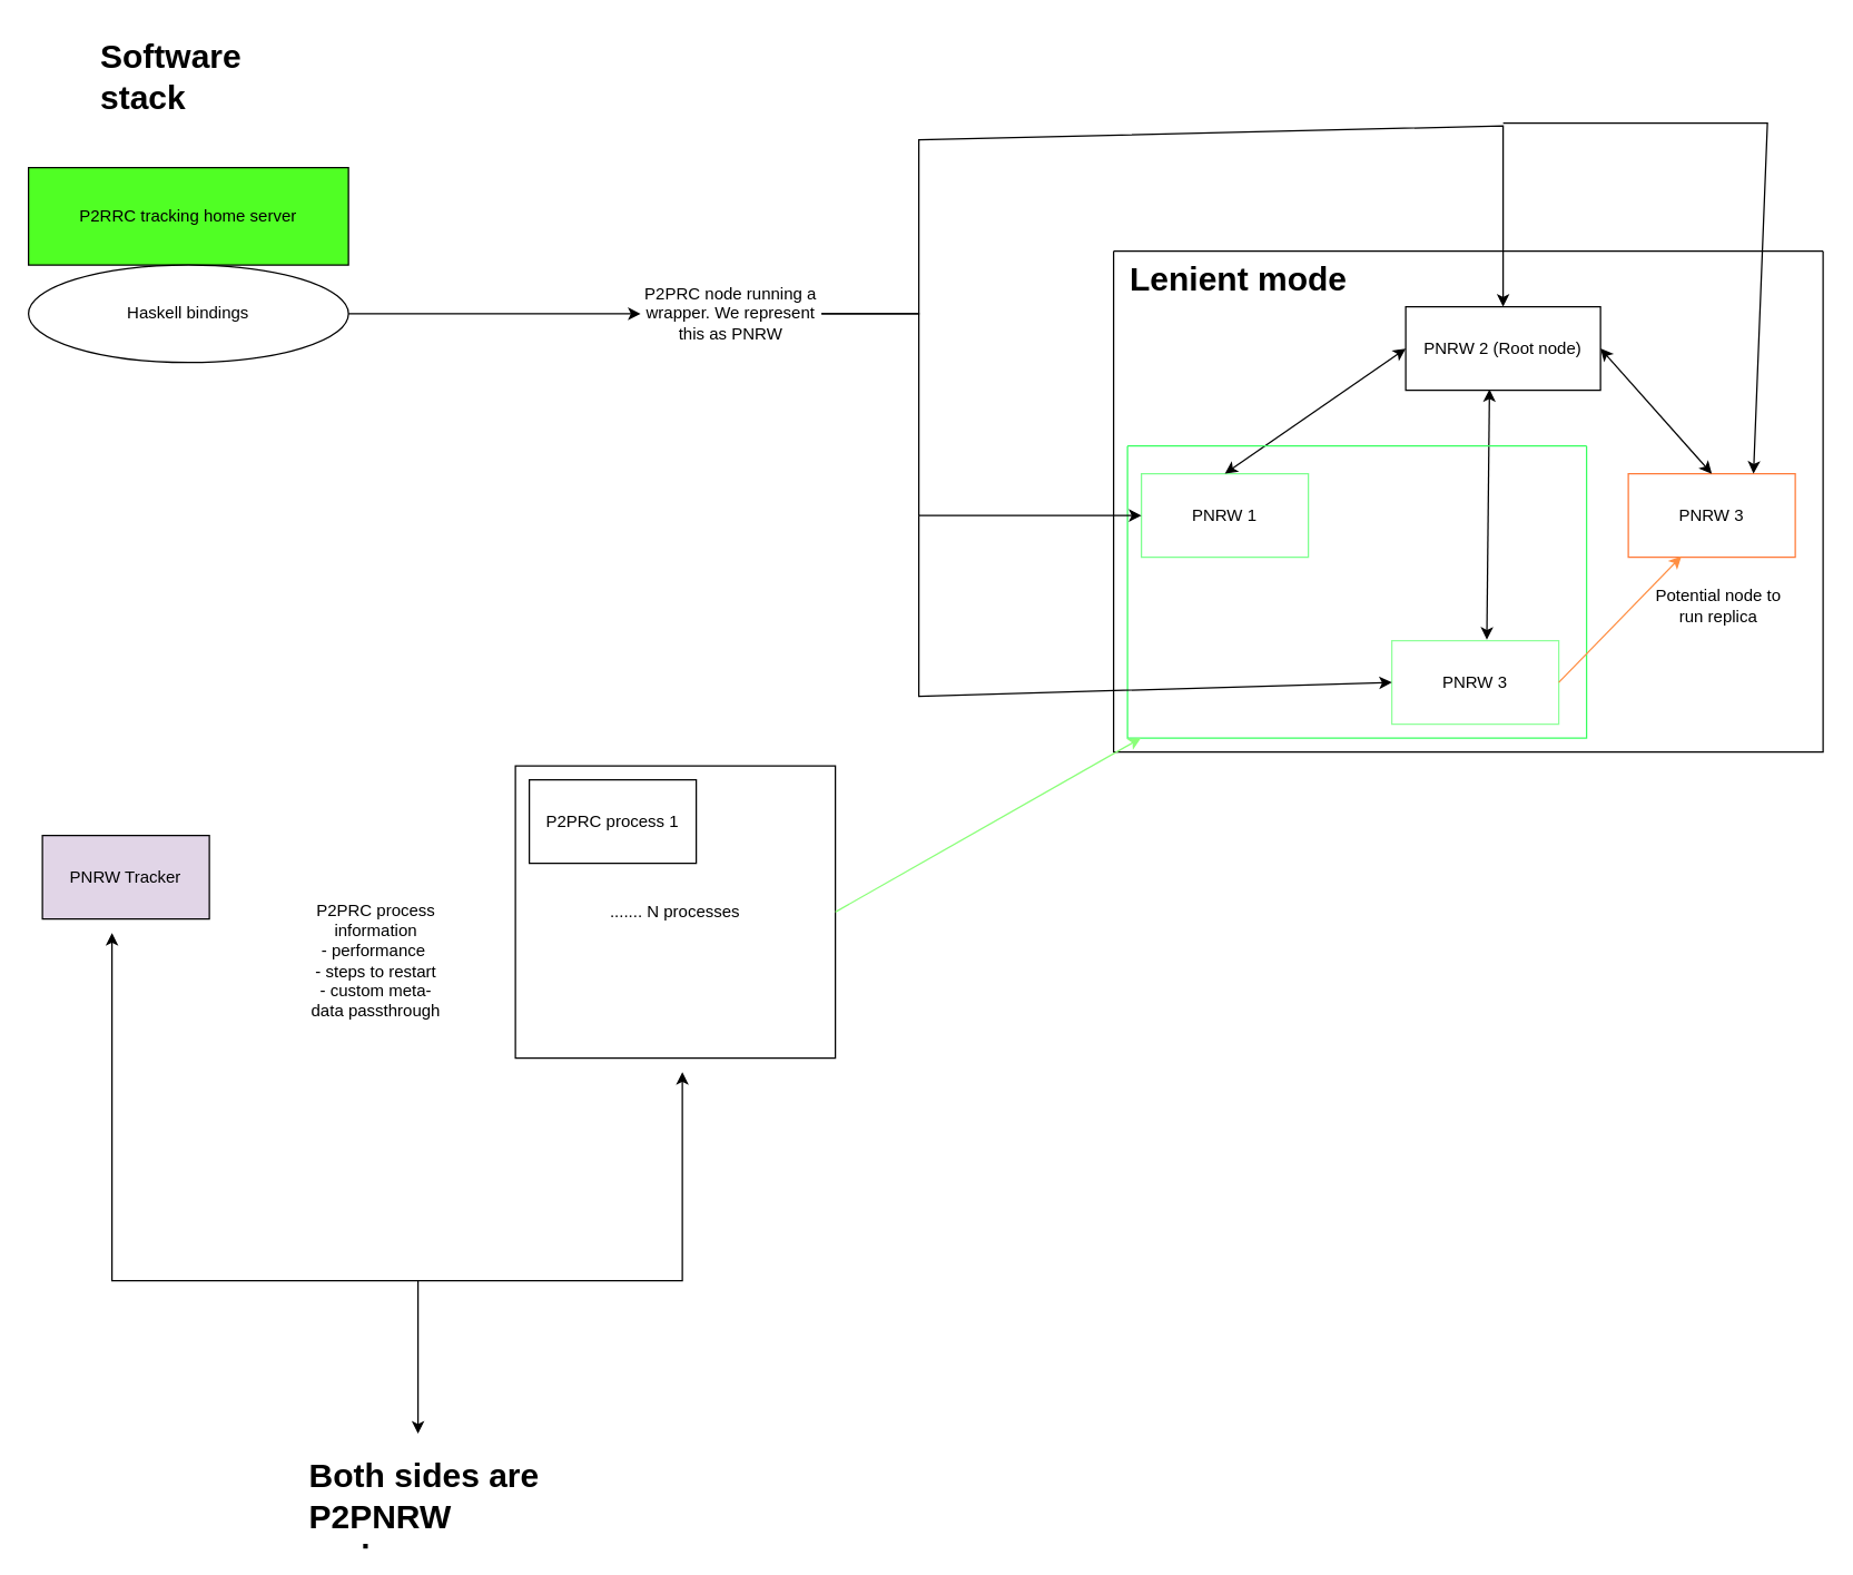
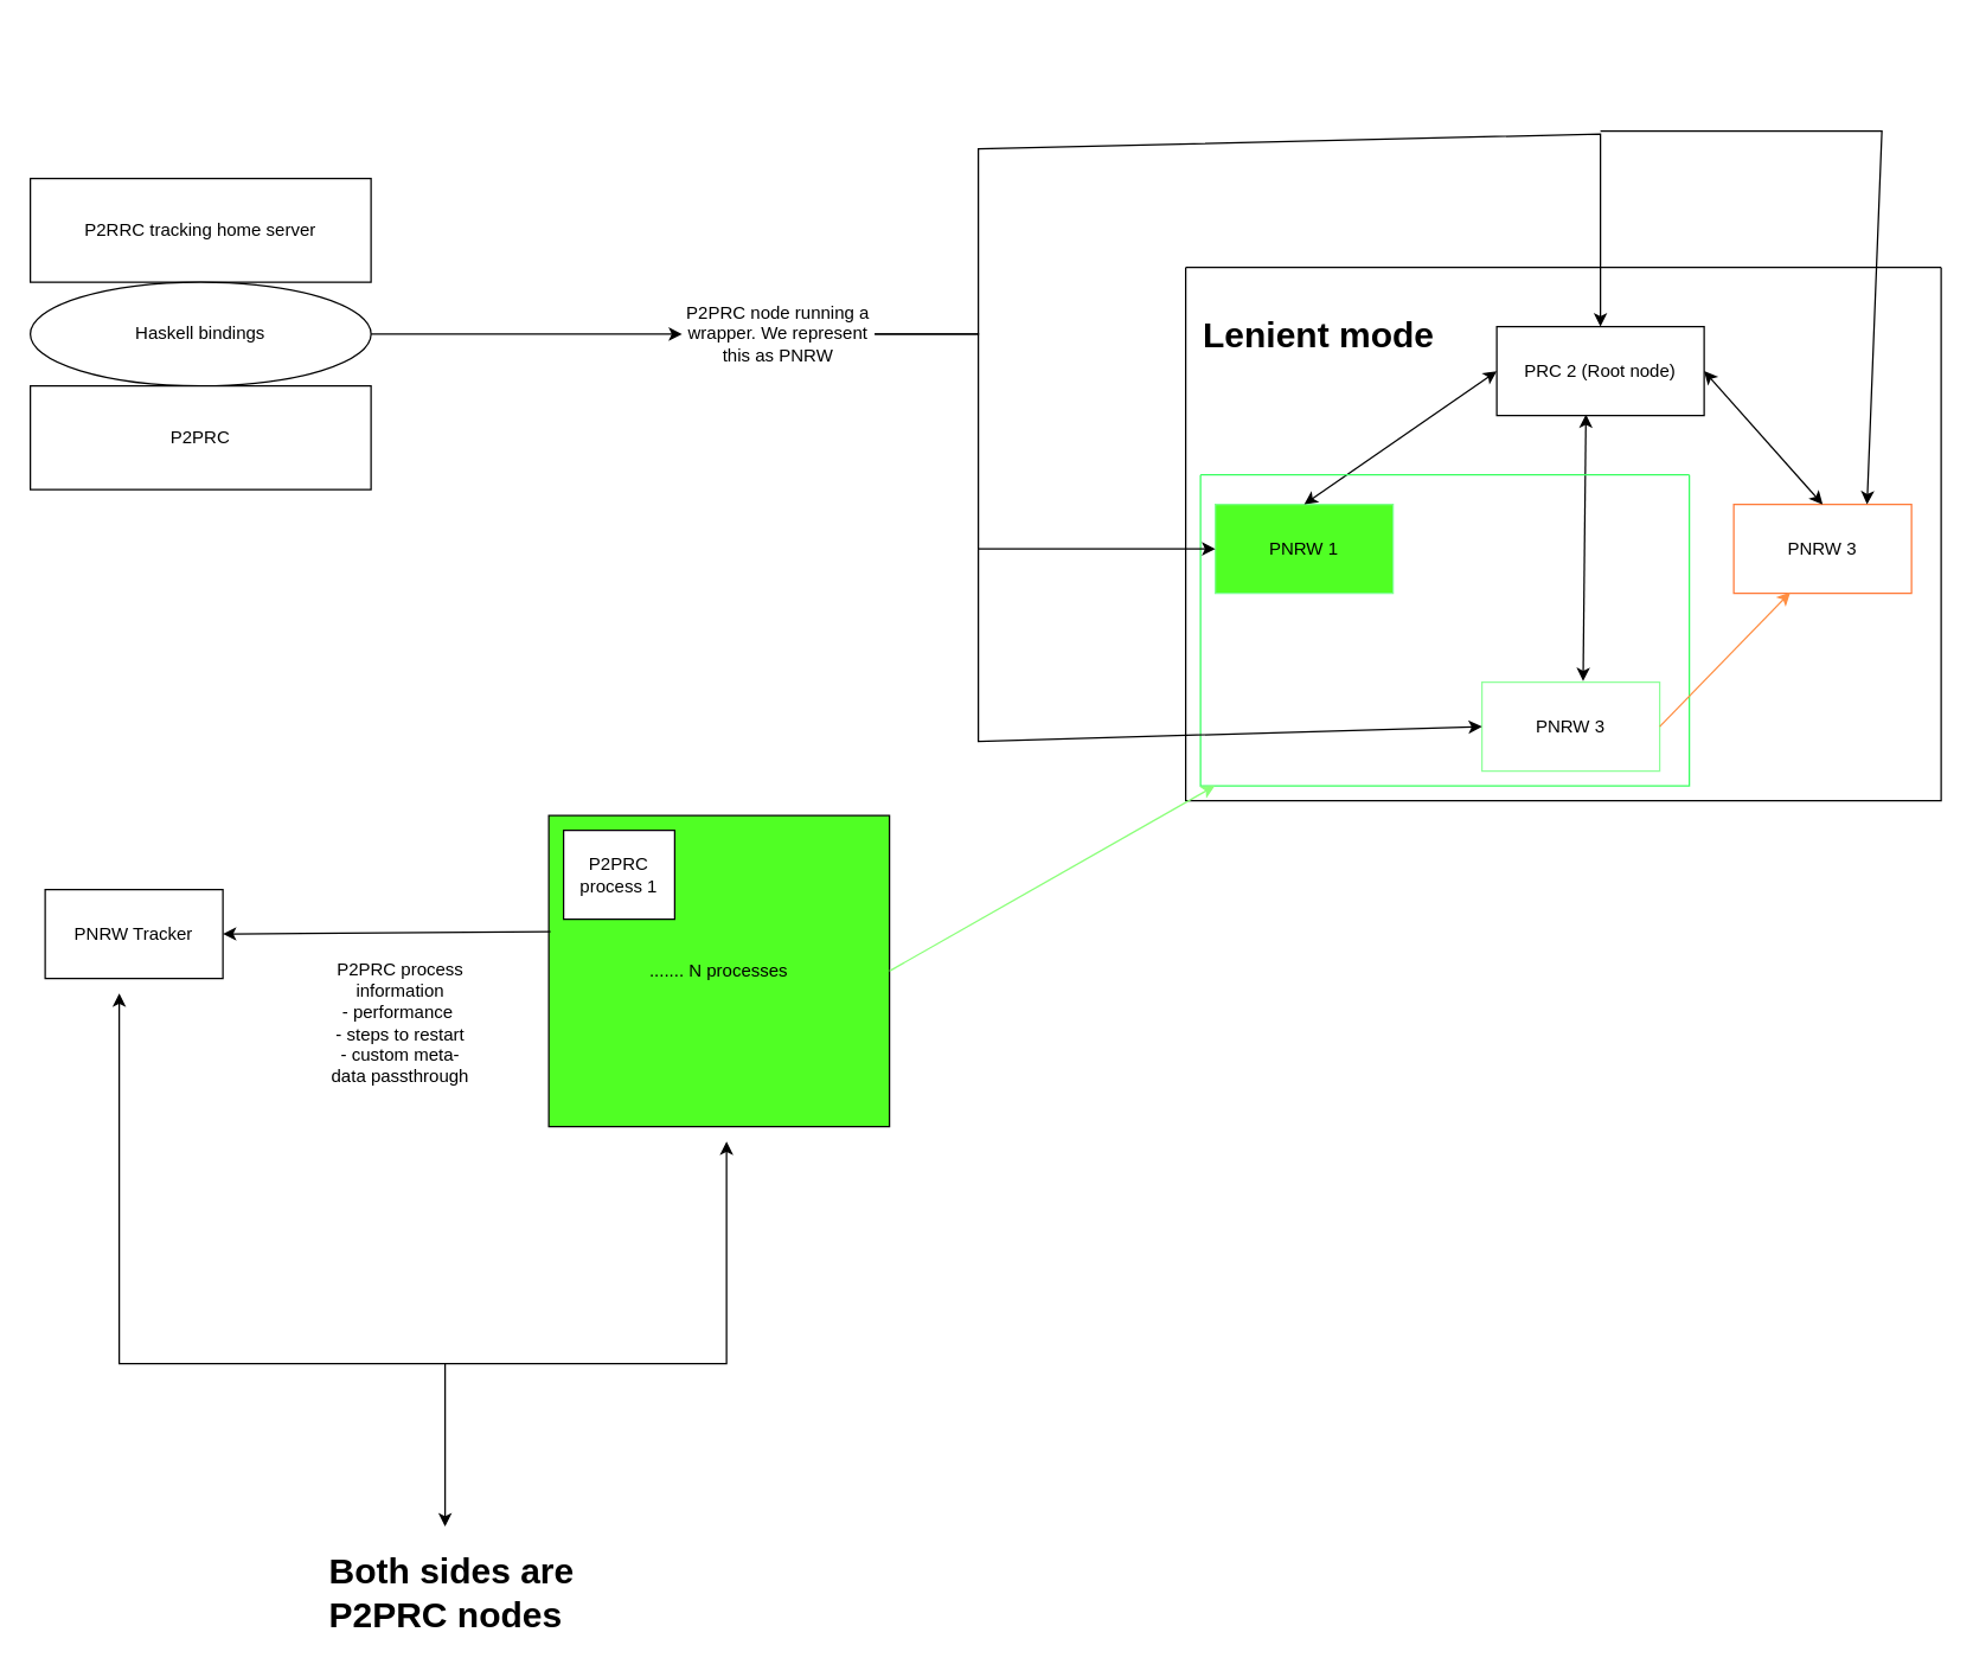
  <mxCell id="0" />
  <mxCell id="1" parent="0" />
- <mxCell id="2" value="&lt;div title=&quot;Page 1&quot; class=&quot;page&quot;&gt;&lt;div title=&quot;Page 1&quot; class=&quot;page&quot;&gt;&lt;div class=&quot;layoutArea&quot;&gt;P2RRC tracking home server&lt;/div&gt;&lt;/div&gt;&#09;&#09;&lt;/div&gt;" style="rounded=0;whiteSpace=wrap;html=1;fillColor=#50ff24;" parent="1" vertex="1"><mxGeometry x="20" y="120" width="230" height="70" as="geometry" /></mxCell>
+ <mxCell id="2" value="&lt;div title=&quot;Page 1&quot; class=&quot;page&quot;&gt;&lt;div title=&quot;Page 1&quot; class=&quot;page&quot;&gt;&lt;div class=&quot;layoutArea&quot;&gt;P2RRC tracking home server&lt;/div&gt;&lt;/div&gt;&#09;&#09;&lt;/div&gt;" style="rounded=0;whiteSpace=wrap;html=1;" parent="1" vertex="1"><mxGeometry x="20" y="120" width="230" height="70" as="geometry" /></mxCell>
  <mxCell id="3" value="Haskell bindings" style="ellipse;whiteSpace=wrap;html=1;" parent="1" vertex="1"><mxGeometry x="20" y="190" width="230" height="70" as="geometry" /></mxCell>
- <mxCell id="5" value="&lt;h1 style=&quot;margin-top: 0px;&quot;&gt;Software stack&lt;/h1&gt;" style="text;html=1;whiteSpace=wrap;overflow=hidden;rounded=0;" parent="1" vertex="1"><mxGeometry x="70" y="20" width="140" height="70" as="geometry" /></mxCell>
+ <mxCell id="4" value="P2PRC" style="rounded=0;whiteSpace=wrap;html=1;" parent="1" vertex="1"><mxGeometry x="20" y="260" width="230" height="70" as="geometry" /></mxCell>
  <mxCell id="6" value="" style="endArrow=classic;html=1;rounded=0;exitX=1;exitY=0.5;exitDx=0;exitDy=0;entryX=0;entryY=0.5;entryDx=0;entryDy=0;" parent="1" source="3" edge="1" target="7"><mxGeometry width="50" height="50" relative="1" as="geometry"><mxPoint x="270" y="210" as="sourcePoint" /><mxPoint x="470" y="220" as="targetPoint" /></mxGeometry></mxCell>
  <mxCell id="7" value="P2PRC node running a wrapper. We represent this as PNRW" style="text;html=1;align=center;verticalAlign=middle;whiteSpace=wrap;rounded=0;" parent="1" vertex="1"><mxGeometry x="460" y="210" width="130" height="30" as="geometry" /></mxCell>
- <mxCell id="8" value="PNRW Tracker" style="rounded=0;whiteSpace=wrap;html=1;fillColor=#e1d5e7;" parent="1" vertex="1"><mxGeometry x="30" y="600" width="120" height="60" as="geometry" /></mxCell>
- <mxCell id="9" value="....... N processes" style="rounded=0;whiteSpace=wrap;html=1;" parent="1" vertex="1"><mxGeometry x="370" y="550" width="230" height="210" as="geometry" /></mxCell>
- <mxCell id="11" value="P2PRC process 1" style="rounded=0;whiteSpace=wrap;html=1;" parent="1" vertex="1"><mxGeometry x="380" y="560" width="120" height="60" as="geometry" /></mxCell>
+ <mxCell id="8" value="PNRW Tracker" style="rounded=0;whiteSpace=wrap;html=1;" parent="1" vertex="1"><mxGeometry x="30" y="600" width="120" height="60" as="geometry" /></mxCell>
+ <mxCell id="9" value="....... N processes" style="rounded=0;whiteSpace=wrap;html=1;fillColor=#50ff24;" parent="1" vertex="1"><mxGeometry x="370" y="550" width="230" height="210" as="geometry" /></mxCell>
+ <mxCell id="10" value="" style="endArrow=classic;html=1;rounded=0;entryX=1;entryY=0.5;entryDx=0;entryDy=0;exitX=0.005;exitY=0.373;exitDx=0;exitDy=0;exitPerimeter=0;" parent="1" source="9" target="8" edge="1"><mxGeometry width="50" height="50" relative="1" as="geometry"><mxPoint x="310" y="540" as="sourcePoint" /><mxPoint x="480" y="400" as="targetPoint" /></mxGeometry></mxCell>
+ <mxCell id="11" value="P2PRC process 1" style="rounded=0;whiteSpace=wrap;html=1;" parent="1" vertex="1"><mxGeometry x="380" y="560" width="75" height="60" as="geometry" /></mxCell>
  <mxCell id="12" value="P2PRC process information&lt;div&gt;- performance&amp;nbsp;&lt;/div&gt;&lt;div&gt;- steps to restart&lt;/div&gt;&lt;div&gt;- custom meta-data passthrough&lt;/div&gt;" style="text;html=1;align=center;verticalAlign=middle;whiteSpace=wrap;rounded=0;" parent="1" vertex="1"><mxGeometry x="220" y="630" width="100" height="120" as="geometry" /></mxCell>
  <mxCell id="13" value="" style="endArrow=classic;startArrow=classic;html=1;rounded=0;" parent="1" edge="1"><mxGeometry width="50" height="50" relative="1" as="geometry"><mxPoint x="80" y="670" as="sourcePoint" /><mxPoint x="490" y="770" as="targetPoint" /><Array as="points"><mxPoint x="80" y="920" /><mxPoint x="290" y="920" /><mxPoint x="490" y="920" /></Array></mxGeometry></mxCell>
  <mxCell id="14" value="" style="endArrow=classic;html=1;rounded=0;" parent="1" edge="1"><mxGeometry width="50" height="50" relative="1" as="geometry"><mxPoint x="300" y="920" as="sourcePoint" /><mxPoint x="300" y="1030" as="targetPoint" /></mxGeometry></mxCell>
- <mxCell id="15" value="&lt;h1 style=&quot;margin-top: 0px;&quot;&gt;Both sides are P2PNRW nodes&lt;/h1&gt;" style="text;html=1;whiteSpace=wrap;overflow=hidden;rounded=0;" parent="1" vertex="1"><mxGeometry x="220" y="1040" width="180" height="70" as="geometry" /></mxCell>
- <mxCell id="16" value="PNRW 1" style="rounded=0;whiteSpace=wrap;html=1;rotation=0;strokeColor=#7DFF8E;" vertex="1" parent="1"><mxGeometry x="820" y="340" width="120" height="60" as="geometry" /></mxCell>
- <mxCell id="17" value="PNRW 2 (Root node)" style="rounded=0;whiteSpace=wrap;html=1;" vertex="1" parent="1"><mxGeometry x="1010" y="220" width="140" height="60" as="geometry" /></mxCell>
+ <mxCell id="15" value="&lt;h1 style=&quot;margin-top: 0px;&quot;&gt;Both sides are P2PRC nodes&lt;/h1&gt;" style="text;html=1;whiteSpace=wrap;overflow=hidden;rounded=0;" parent="1" vertex="1"><mxGeometry x="220" y="1040" width="180" height="70" as="geometry" /></mxCell>
+ <mxCell id="16" value="PNRW 1" style="rounded=0;whiteSpace=wrap;html=1;rotation=0;strokeColor=#7DFF8E;fillColor=#50ff24;" vertex="1" parent="1"><mxGeometry x="820" y="340" width="120" height="60" as="geometry" /></mxCell>
+ <mxCell id="17" value="PRC 2 (Root node)" style="rounded=0;whiteSpace=wrap;html=1;" vertex="1" parent="1"><mxGeometry x="1010" y="220" width="140" height="60" as="geometry" /></mxCell>
  <mxCell id="18" value="PNRW 3" style="rounded=0;whiteSpace=wrap;html=1;strokeColor=#FF7A38;" vertex="1" parent="1"><mxGeometry x="1170" y="340" width="120" height="60" as="geometry" /></mxCell>
  <mxCell id="19" value="PNRW 3" style="rounded=0;whiteSpace=wrap;html=1;strokeColor=#8FFF9A;" vertex="1" parent="1"><mxGeometry x="1000" y="460" width="120" height="60" as="geometry" /></mxCell>
  <mxCell id="20" value="" style="endArrow=classic;startArrow=classic;html=1;rounded=0;entryX=0.43;entryY=0.987;entryDx=0;entryDy=0;entryPerimeter=0;exitX=0.569;exitY=-0.013;exitDx=0;exitDy=0;exitPerimeter=0;" edge="1" parent="1" source="19" target="17"><mxGeometry width="50" height="50" relative="1" as="geometry"><mxPoint x="760" y="530" as="sourcePoint" /><mxPoint x="810" y="480" as="targetPoint" /></mxGeometry></mxCell>
  <mxCell id="21" value="" style="endArrow=classic;startArrow=classic;html=1;rounded=0;entryX=0;entryY=0.5;entryDx=0;entryDy=0;exitX=0.5;exitY=0;exitDx=0;exitDy=0;" edge="1" parent="1" source="16" target="17"><mxGeometry width="50" height="50" relative="1" as="geometry"><mxPoint x="760" y="530" as="sourcePoint" /><mxPoint x="810" y="480" as="targetPoint" /></mxGeometry></mxCell>
  <mxCell id="22" value="" style="endArrow=classic;startArrow=classic;html=1;rounded=0;entryX=1;entryY=0.5;entryDx=0;entryDy=0;exitX=0.5;exitY=0;exitDx=0;exitDy=0;" edge="1" parent="1" source="18" target="17"><mxGeometry width="50" height="50" relative="1" as="geometry"><mxPoint x="760" y="530" as="sourcePoint" /><mxPoint x="810" y="480" as="targetPoint" /></mxGeometry></mxCell>
  <mxCell id="23" value="" style="swimlane;startSize=0;" vertex="1" parent="1"><mxGeometry x="800" y="180" width="510" height="360" as="geometry" /></mxCell>
- <mxCell id="24" value="&lt;h1 style=&quot;margin-top: 0px;&quot;&gt;Lenient mode&lt;/h1&gt;" style="text;html=1;whiteSpace=wrap;overflow=hidden;rounded=0;" vertex="1" parent="23"><mxGeometry x="10" width="180" height="40" as="geometry" /></mxCell>
+ <mxCell id="24" value="&lt;h1 style=&quot;margin-top: 0px;&quot;&gt;Lenient mode&lt;/h1&gt;" style="text;html=1;whiteSpace=wrap;overflow=hidden;rounded=0;" vertex="1" parent="23"><mxGeometry x="10" y="25" width="180" height="40" as="geometry" /></mxCell>
  <mxCell id="25" value="" style="swimlane;startSize=0;fillColor=#50FF24;strokeColor=#38FF60;" vertex="1" parent="23"><mxGeometry x="10" y="140" width="330" height="210" as="geometry" /></mxCell>
- <mxCell id="26" value="Potential node to run replica" style="text;html=1;align=center;verticalAlign=middle;whiteSpace=wrap;rounded=0;" vertex="1" parent="23"><mxGeometry x="380" y="240" width="110" height="30" as="geometry" /></mxCell>
  <mxCell id="27" value="" style="endArrow=classic;html=1;rounded=0;exitX=1;exitY=0.5;exitDx=0;exitDy=0;" edge="1" parent="1" source="7" target="17"><mxGeometry width="50" height="50" relative="1" as="geometry"><mxPoint x="251" y="220" as="sourcePoint" /><mxPoint x="1110" y="100" as="targetPoint" /><Array as="points"><mxPoint x="660" y="225" /><mxPoint x="660" y="100" /><mxPoint x="1080" y="90" /></Array></mxGeometry></mxCell>
  <mxCell id="28" value="" style="endArrow=classic;html=1;rounded=0;exitX=1;exitY=0.5;exitDx=0;exitDy=0;" edge="1" parent="1" source="7" target="16"><mxGeometry width="50" height="50" relative="1" as="geometry"><mxPoint x="760" y="530" as="sourcePoint" /><mxPoint x="810" y="480" as="targetPoint" /><Array as="points"><mxPoint x="660" y="225" /><mxPoint x="660" y="370" /></Array></mxGeometry></mxCell>
  <mxCell id="29" value="" style="endArrow=classic;html=1;rounded=0;entryX=0;entryY=0.5;entryDx=0;entryDy=0;" edge="1" parent="1" target="19"><mxGeometry width="50" height="50" relative="1" as="geometry"><mxPoint x="660" y="370" as="sourcePoint" /><mxPoint x="700" y="660" as="targetPoint" /><Array as="points"><mxPoint x="660" y="500" /></Array></mxGeometry></mxCell>
  <mxCell id="30" value="" style="endArrow=classic;html=1;rounded=0;" edge="1" parent="1"><mxGeometry width="50" height="50" relative="1" as="geometry"><mxPoint x="1080" y="88" as="sourcePoint" /><mxPoint x="1260" y="340" as="targetPoint" /><Array as="points"><mxPoint x="1270" y="88" /></Array></mxGeometry></mxCell>
  <mxCell id="31" value="" style="endArrow=classic;html=1;rounded=0;exitX=1;exitY=0.5;exitDx=0;exitDy=0;entryX=0.029;entryY=1;entryDx=0;entryDy=0;entryPerimeter=0;strokeColor=#8AFF78;" edge="1" parent="1" source="9" target="25"><mxGeometry width="50" height="50" relative="1" as="geometry"><mxPoint x="690" y="640" as="sourcePoint" /><mxPoint x="740" y="590" as="targetPoint" /></mxGeometry></mxCell>
  <mxCell id="32" value="" style="endArrow=classic;html=1;rounded=0;entryX=0.318;entryY=0.989;entryDx=0;entryDy=0;entryPerimeter=0;exitX=1;exitY=0.5;exitDx=0;exitDy=0;strokeColor=#FF8E42;" edge="1" parent="1" source="19" target="18"><mxGeometry width="50" height="50" relative="1" as="geometry"><mxPoint x="940" y="330" as="sourcePoint" /><mxPoint x="990" y="280" as="targetPoint" /></mxGeometry></mxCell>
